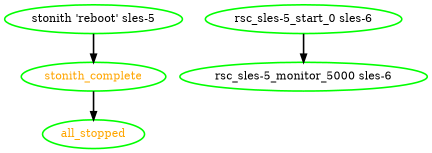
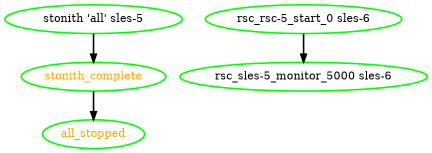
  digraph {
    node [color=green fontcolor=black style=bold]
    edge [style=bold]
    all_stopped [fontcolor=orange]
-   "rsc_sles-5_start_0 sles-6"
+   "rsc_sles-5_start_0 sles-6" [label="rsc_rsc-5_start_0 sles-6"]
    "rsc_sles-5_monitor_5000 sles-6"
    stonith_complete [fontcolor=orange]
-   "stonith 'reboot' sles-5"
+   "stonith 'reboot' sles-5" [label="stonith 'all' sles-5"]
    "rsc_sles-5_start_0 sles-6" -> "rsc_sles-5_monitor_5000 sles-6"
    stonith_complete -> all_stopped
    "stonith 'reboot' sles-5" -> stonith_complete
  }
